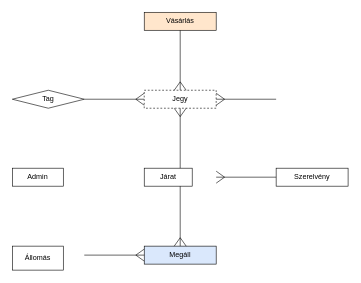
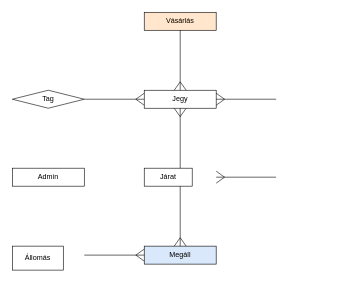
  <mxCell id="0" />
  <mxCell id="1" parent="0" />
- <mxCell id="2" value="Jegy" style="rounded=0;whiteSpace=wrap;html=1;dashed=1;" parent="1" vertex="1"><mxGeometry x="240" y="150" width="120" height="30" as="geometry" /></mxCell>
+ <mxCell id="2" value="Jegy" style="rounded=0;whiteSpace=wrap;html=1;" parent="1" vertex="1"><mxGeometry x="240" y="150" width="120" height="30" as="geometry" /></mxCell>
  <mxCell id="3" value="Járat" style="rounded=0;whiteSpace=wrap;html=1;" parent="1" vertex="1"><mxGeometry x="240" y="280" width="80" height="30" as="geometry" /></mxCell>
  <mxCell id="4" value="Tag" style="rhombus;whiteSpace=wrap;html=1;" parent="1" vertex="1"><mxGeometry x="20" y="150" width="120" height="30" as="geometry" /></mxCell>
  <mxCell id="5" value="Állomás" style="rounded=0;whiteSpace=wrap;html=1;" parent="1" vertex="1"><mxGeometry x="20" y="410" width="85" height="40" as="geometry" /></mxCell>
  <mxCell id="6" value="Megáll" style="rounded=0;whiteSpace=wrap;html=1;fillColor=#dae8fc;" parent="1" vertex="1"><mxGeometry x="240" y="410" width="120" height="30" as="geometry" /></mxCell>
  <mxCell id="7" value="" style="group;rotation=-180;" parent="1" vertex="1" connectable="0"><mxGeometry x="140" y="415" width="100" height="20" as="geometry" /></mxCell>
  <mxCell id="8" value="" style="endArrow=none;html=1;rounded=0;" parent="7" edge="1"><mxGeometry width="50" height="50" relative="1" as="geometry"><mxPoint x="100" y="10" as="sourcePoint" /><mxPoint y="10" as="targetPoint" /></mxGeometry></mxCell>
  <mxCell id="9" value="" style="endArrow=none;html=1;rounded=0;" parent="7" edge="1"><mxGeometry width="50" height="50" relative="1" as="geometry"><mxPoint x="100" as="sourcePoint" /><mxPoint x="86" y="10" as="targetPoint" /></mxGeometry></mxCell>
  <mxCell id="10" value="" style="endArrow=none;html=1;rounded=0;" parent="7" edge="1"><mxGeometry width="50" height="50" relative="1" as="geometry"><mxPoint x="100" y="20" as="sourcePoint" /><mxPoint x="86" y="10" as="targetPoint" /></mxGeometry></mxCell>
  <mxCell id="11" value="" style="group;rotation=-90;" parent="1" vertex="1" connectable="0"><mxGeometry x="250" y="350" width="100" height="20" as="geometry" /></mxCell>
  <mxCell id="12" value="" style="endArrow=none;html=1;rounded=0;" parent="11" edge="1"><mxGeometry width="50" height="50" relative="1" as="geometry"><mxPoint x="50" y="60" as="sourcePoint" /><mxPoint x="50" y="-40" as="targetPoint" /></mxGeometry></mxCell>
  <mxCell id="13" value="" style="endArrow=none;html=1;rounded=0;" parent="11" edge="1"><mxGeometry width="50" height="50" relative="1" as="geometry"><mxPoint x="60" y="60" as="sourcePoint" /><mxPoint x="50" y="46" as="targetPoint" /></mxGeometry></mxCell>
  <mxCell id="14" value="" style="endArrow=none;html=1;rounded=0;" parent="11" edge="1"><mxGeometry width="50" height="50" relative="1" as="geometry"><mxPoint x="40" y="60" as="sourcePoint" /><mxPoint x="50" y="46" as="targetPoint" /></mxGeometry></mxCell>
  <mxCell id="15" value="" style="group;rotation=90;" parent="1" vertex="1" connectable="0"><mxGeometry x="250" y="220" width="100" height="20" as="geometry" /></mxCell>
  <mxCell id="16" value="" style="endArrow=none;html=1;rounded=0;" parent="15" edge="1"><mxGeometry width="50" height="50" relative="1" as="geometry"><mxPoint x="50" y="-40" as="sourcePoint" /><mxPoint x="50" y="60" as="targetPoint" /></mxGeometry></mxCell>
  <mxCell id="17" value="" style="endArrow=none;html=1;rounded=0;" parent="15" edge="1"><mxGeometry width="50" height="50" relative="1" as="geometry"><mxPoint x="40" y="-40" as="sourcePoint" /><mxPoint x="50" y="-26" as="targetPoint" /></mxGeometry></mxCell>
  <mxCell id="18" value="" style="endArrow=none;html=1;rounded=0;" parent="15" edge="1"><mxGeometry width="50" height="50" relative="1" as="geometry"><mxPoint x="60" y="-40" as="sourcePoint" /><mxPoint x="50" y="-26" as="targetPoint" /></mxGeometry></mxCell>
  <mxCell id="19" value="" style="group;rotation=-180;" parent="1" vertex="1" connectable="0"><mxGeometry x="140" y="155" width="100" height="20" as="geometry" /></mxCell>
  <mxCell id="20" value="" style="endArrow=none;html=1;rounded=0;" parent="19" edge="1"><mxGeometry width="50" height="50" relative="1" as="geometry"><mxPoint x="100" y="10" as="sourcePoint" /><mxPoint y="10" as="targetPoint" /></mxGeometry></mxCell>
  <mxCell id="21" value="" style="endArrow=none;html=1;rounded=0;" parent="19" edge="1"><mxGeometry width="50" height="50" relative="1" as="geometry"><mxPoint x="100" as="sourcePoint" /><mxPoint x="86" y="10" as="targetPoint" /></mxGeometry></mxCell>
  <mxCell id="22" value="" style="endArrow=none;html=1;rounded=0;" parent="19" edge="1"><mxGeometry width="50" height="50" relative="1" as="geometry"><mxPoint x="100" y="20" as="sourcePoint" /><mxPoint x="86" y="10" as="targetPoint" /></mxGeometry></mxCell>
- <mxCell id="23" value="Szerelvény" style="rounded=0;whiteSpace=wrap;html=1;" parent="1" vertex="1"><mxGeometry x="460" y="280" width="120" height="30" as="geometry" /></mxCell>
  <mxCell id="24" value="" style="group;rotation=0;" parent="1" vertex="1" connectable="0"><mxGeometry x="360" y="285" width="100" height="20" as="geometry" /></mxCell>
  <mxCell id="25" value="" style="endArrow=none;html=1;rounded=0;" parent="24" edge="1"><mxGeometry width="50" height="50" relative="1" as="geometry"><mxPoint y="10" as="sourcePoint" /><mxPoint x="100" y="10" as="targetPoint" /></mxGeometry></mxCell>
  <mxCell id="26" value="" style="endArrow=none;html=1;rounded=0;" parent="24" edge="1"><mxGeometry width="50" height="50" relative="1" as="geometry"><mxPoint y="20" as="sourcePoint" /><mxPoint x="14" y="10" as="targetPoint" /></mxGeometry></mxCell>
  <mxCell id="27" value="" style="endArrow=none;html=1;rounded=0;" parent="24" edge="1"><mxGeometry width="50" height="50" relative="1" as="geometry"><mxPoint as="sourcePoint" /><mxPoint x="14" y="10" as="targetPoint" /></mxGeometry></mxCell>
- <mxCell id="28" value="Admin" style="rounded=0;whiteSpace=wrap;html=1;" parent="1" vertex="1"><mxGeometry x="20" y="280" width="85" height="30" as="geometry" /></mxCell>
+ <mxCell id="28" value="Admin" style="rounded=0;whiteSpace=wrap;html=1;" parent="1" vertex="1"><mxGeometry x="20" y="280" width="120" height="30" as="geometry" /></mxCell>
  <mxCell id="29" value="" style="group;rotation=0;" parent="1" vertex="1" connectable="0"><mxGeometry x="360" y="155" width="100" height="20" as="geometry" /></mxCell>
  <mxCell id="30" value="" style="endArrow=none;html=1;rounded=0;" parent="29" edge="1"><mxGeometry width="50" height="50" relative="1" as="geometry"><mxPoint y="10" as="sourcePoint" /><mxPoint x="100" y="10" as="targetPoint" /></mxGeometry></mxCell>
  <mxCell id="31" value="" style="endArrow=none;html=1;rounded=0;" parent="29" edge="1"><mxGeometry width="50" height="50" relative="1" as="geometry"><mxPoint y="20" as="sourcePoint" /><mxPoint x="14" y="10" as="targetPoint" /></mxGeometry></mxCell>
  <mxCell id="32" value="" style="endArrow=none;html=1;rounded=0;" parent="29" edge="1"><mxGeometry width="50" height="50" relative="1" as="geometry"><mxPoint as="sourcePoint" /><mxPoint x="14" y="10" as="targetPoint" /></mxGeometry></mxCell>
  <mxCell id="33" value="Vásárlás" style="rounded=0;whiteSpace=wrap;html=1;fillColor=#ffe6cc;" vertex="1" parent="1"><mxGeometry x="240" y="20" width="120" height="30" as="geometry" /></mxCell>
  <mxCell id="34" value="" style="group;rotation=-90;" vertex="1" connectable="0" parent="1"><mxGeometry x="250" y="90" width="100" height="20" as="geometry" /></mxCell>
  <mxCell id="35" value="" style="endArrow=none;html=1;rounded=0;" edge="1" parent="34"><mxGeometry width="50" height="50" relative="1" as="geometry"><mxPoint x="50" y="60" as="sourcePoint" /><mxPoint x="50" y="-40" as="targetPoint" /></mxGeometry></mxCell>
  <mxCell id="36" value="" style="endArrow=none;html=1;rounded=0;" edge="1" parent="34"><mxGeometry width="50" height="50" relative="1" as="geometry"><mxPoint x="60" y="60" as="sourcePoint" /><mxPoint x="50" y="46" as="targetPoint" /></mxGeometry></mxCell>
  <mxCell id="37" value="" style="endArrow=none;html=1;rounded=0;" edge="1" parent="34"><mxGeometry width="50" height="50" relative="1" as="geometry"><mxPoint x="40" y="60" as="sourcePoint" /><mxPoint x="50" y="46" as="targetPoint" /></mxGeometry></mxCell>
